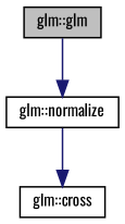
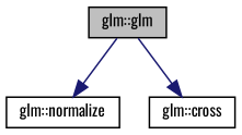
  digraph {
    fontname=Oswald
    rankdir=TB
    node [color=black fillcolor=white fontname=Oswald fontsize=10 shape=record style=filled]
    edge [color=midnightblue fontname=Oswald fontsize=10 labelfontname=Helvetica labelfontsize=10 style=solid]
    n1 [fillcolor=grey75 fontcolor=black height=0.2 label="glm::glm" width=0.4]
    n2 [height=0.2 label="glm::normalize" width=0.4]
    n3 [height=0.2 label="glm::cross" width=0.4]
    n1 -> n2
-   n2 -> n3
+   n1 -> n3
  }
